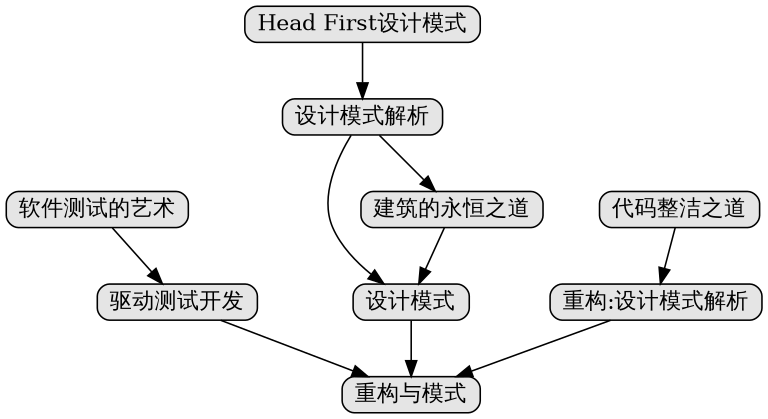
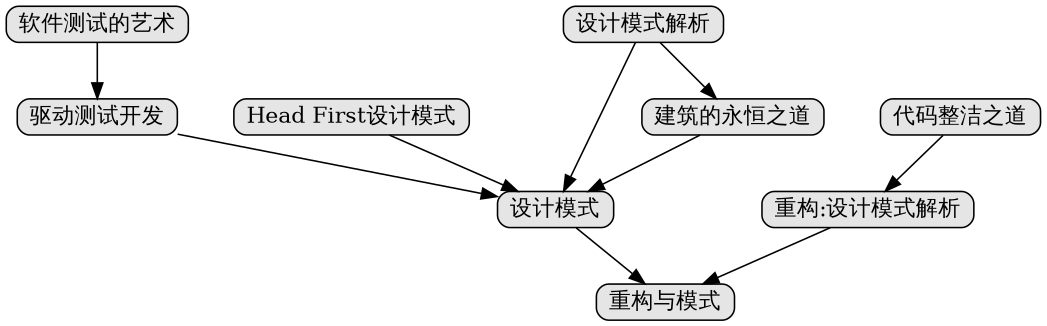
  digraph {
    fixedsize=true
    nodesep=0.5
    node [concentrate=true fillcolor="#E5E5E5" shape=box style="rounded,filled"]
    "软件测试的艺术" [height=0 width=0]
    "驱动测试开发" [height=0 width=0]
    "重构与模式" [height=0 width=0]
    "设计模式" [height=0 width=0]
    "代码整洁之道" [height=0 width=0]
    n6 [height=0 label="重构:设计模式解析" width=0]
    "Head First设计模式" [height=0 width=0]
    "设计模式解析" [height=0 width=0]
    "建筑的永恒之道" [height=0 width=0]
    "软件测试的艺术" -> "驱动测试开发"
-   "驱动测试开发" -> "重构与模式"
+   "驱动测试开发" -> "设计模式"
    "设计模式" -> "重构与模式"
    "代码整洁之道" -> n6
    n6 -> "重构与模式"
-   "Head First设计模式" -> "设计模式解析"
+   "Head First设计模式" -> "设计模式"
    "设计模式解析" -> "设计模式"
    "设计模式解析" -> "建筑的永恒之道"
    "建筑的永恒之道" -> "设计模式"
  }
